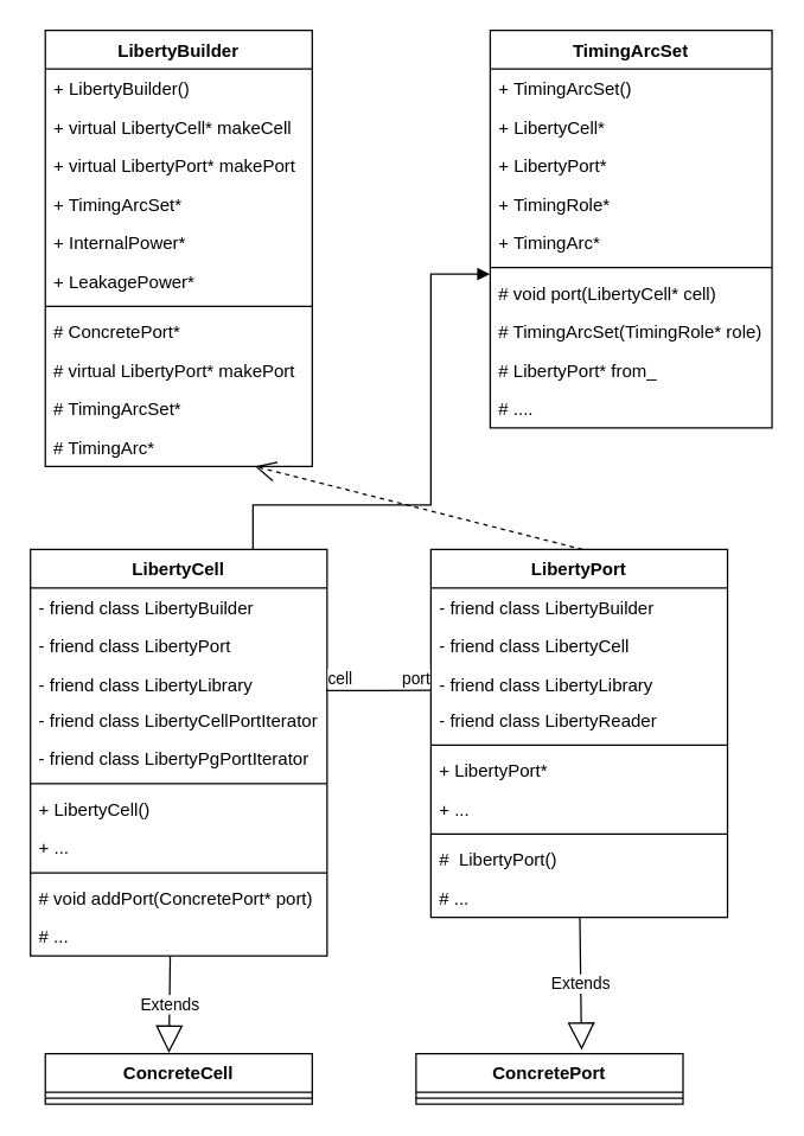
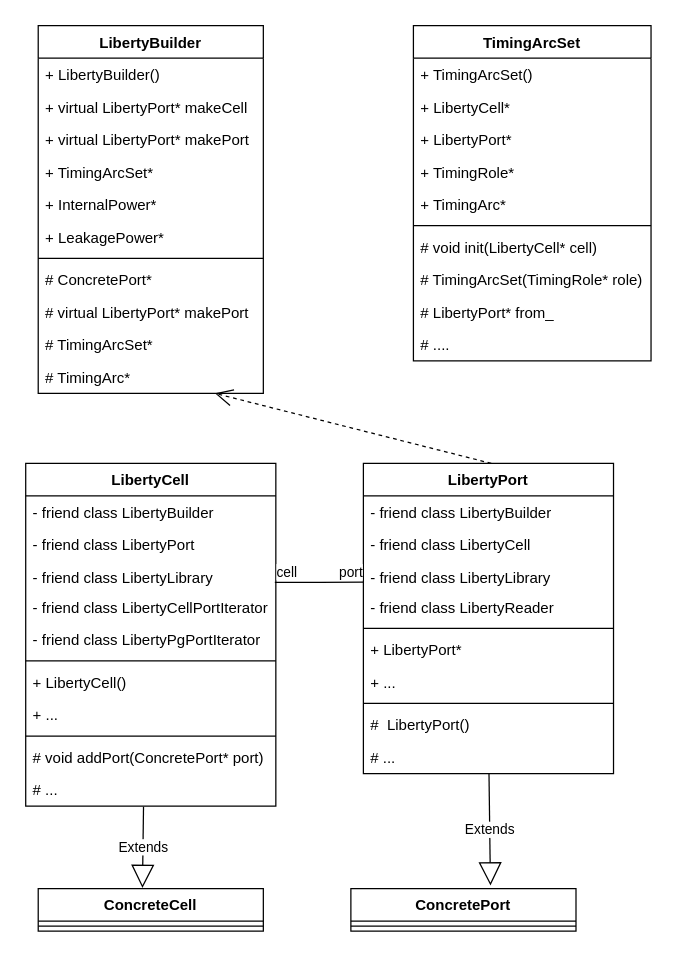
  <mxCell id="0" />
  <mxCell id="1" parent="0" />
  <mxCell id="2" value="LibertyBuilder" style="swimlane;fontStyle=1;align=center;verticalAlign=top;childLayout=stackLayout;horizontal=1;startSize=26;horizontalStack=0;resizeParent=1;resizeParentMax=0;resizeLast=0;collapsible=1;marginBottom=0;" vertex="1" parent="1"><mxGeometry x="30" y="20" width="180" height="294" as="geometry" /></mxCell>
  <mxCell id="3" value="+ LibertyBuilder()" style="text;strokeColor=none;fillColor=none;align=left;verticalAlign=top;spacingLeft=4;spacingRight=4;overflow=hidden;rotatable=0;points=[[0,0.5],[1,0.5]];portConstraint=eastwest;" vertex="1" parent="2"><mxGeometry y="26" width="180" height="26" as="geometry" /></mxCell>
- <mxCell id="4" value="+ virtual LibertyCell* makeCell&#10;" style="text;strokeColor=none;fillColor=none;align=left;verticalAlign=top;spacingLeft=4;spacingRight=4;overflow=hidden;rotatable=0;points=[[0,0.5],[1,0.5]];portConstraint=eastwest;" vertex="1" parent="2"><mxGeometry y="52" width="180" height="26" as="geometry" /></mxCell>
+ <mxCell id="4" value="+ virtual LibertyPort* makeCell&#10;" style="text;strokeColor=none;fillColor=none;align=left;verticalAlign=top;spacingLeft=4;spacingRight=4;overflow=hidden;rotatable=0;points=[[0,0.5],[1,0.5]];portConstraint=eastwest;" vertex="1" parent="2"><mxGeometry y="52" width="180" height="26" as="geometry" /></mxCell>
  <mxCell id="5" value="+ virtual LibertyPort* makePort" style="text;strokeColor=none;fillColor=none;align=left;verticalAlign=top;spacingLeft=4;spacingRight=4;overflow=hidden;rotatable=0;points=[[0,0.5],[1,0.5]];portConstraint=eastwest;" vertex="1" parent="2"><mxGeometry y="78" width="180" height="26" as="geometry" /></mxCell>
  <mxCell id="6" value="+ TimingArcSet*" style="text;strokeColor=none;fillColor=none;align=left;verticalAlign=top;spacingLeft=4;spacingRight=4;overflow=hidden;rotatable=0;points=[[0,0.5],[1,0.5]];portConstraint=eastwest;" vertex="1" parent="2"><mxGeometry y="104" width="180" height="26" as="geometry" /></mxCell>
  <mxCell id="7" value="+ InternalPower*" style="text;strokeColor=none;fillColor=none;align=left;verticalAlign=top;spacingLeft=4;spacingRight=4;overflow=hidden;rotatable=0;points=[[0,0.5],[1,0.5]];portConstraint=eastwest;" vertex="1" parent="2"><mxGeometry y="130" width="180" height="26" as="geometry" /></mxCell>
  <mxCell id="8" value="+ LeakagePower*" style="text;strokeColor=none;fillColor=none;align=left;verticalAlign=top;spacingLeft=4;spacingRight=4;overflow=hidden;rotatable=0;points=[[0,0.5],[1,0.5]];portConstraint=eastwest;" vertex="1" parent="2"><mxGeometry y="156" width="180" height="26" as="geometry" /></mxCell>
  <mxCell id="9" value="" style="line;strokeWidth=1;fillColor=none;align=left;verticalAlign=middle;spacingTop=-1;spacingLeft=3;spacingRight=3;rotatable=0;labelPosition=right;points=[];portConstraint=eastwest;" vertex="1" parent="2"><mxGeometry y="182" width="180" height="8" as="geometry" /></mxCell>
  <mxCell id="10" value="# ConcretePort*" style="text;strokeColor=none;fillColor=none;align=left;verticalAlign=top;spacingLeft=4;spacingRight=4;overflow=hidden;rotatable=0;points=[[0,0.5],[1,0.5]];portConstraint=eastwest;" vertex="1" parent="2"><mxGeometry y="190" width="180" height="26" as="geometry" /></mxCell>
  <mxCell id="11" value="# virtual LibertyPort* makePort" style="text;strokeColor=none;fillColor=none;align=left;verticalAlign=top;spacingLeft=4;spacingRight=4;overflow=hidden;rotatable=0;points=[[0,0.5],[1,0.5]];portConstraint=eastwest;" vertex="1" parent="2"><mxGeometry y="216" width="180" height="26" as="geometry" /></mxCell>
  <mxCell id="12" value="# TimingArcSet*" style="text;strokeColor=none;fillColor=none;align=left;verticalAlign=top;spacingLeft=4;spacingRight=4;overflow=hidden;rotatable=0;points=[[0,0.5],[1,0.5]];portConstraint=eastwest;" vertex="1" parent="2"><mxGeometry y="242" width="180" height="26" as="geometry" /></mxCell>
  <mxCell id="13" value="# TimingArc*" style="text;strokeColor=none;fillColor=none;align=left;verticalAlign=top;spacingLeft=4;spacingRight=4;overflow=hidden;rotatable=0;points=[[0,0.5],[1,0.5]];portConstraint=eastwest;" vertex="1" parent="2"><mxGeometry y="268" width="180" height="26" as="geometry" /></mxCell>
  <mxCell id="14" value="TimingArcSet" style="swimlane;fontStyle=1;align=center;verticalAlign=top;childLayout=stackLayout;horizontal=1;startSize=26;horizontalStack=0;resizeParent=1;resizeParentMax=0;resizeLast=0;collapsible=1;marginBottom=0;" vertex="1" parent="1"><mxGeometry x="330" y="20" width="190" height="268" as="geometry" /></mxCell>
  <mxCell id="15" value="+ TimingArcSet()" style="text;strokeColor=none;fillColor=none;align=left;verticalAlign=top;spacingLeft=4;spacingRight=4;overflow=hidden;rotatable=0;points=[[0,0.5],[1,0.5]];portConstraint=eastwest;" vertex="1" parent="14"><mxGeometry y="26" width="190" height="26" as="geometry" /></mxCell>
  <mxCell id="16" value="+ LibertyCell*&#10;" style="text;strokeColor=none;fillColor=none;align=left;verticalAlign=top;spacingLeft=4;spacingRight=4;overflow=hidden;rotatable=0;points=[[0,0.5],[1,0.5]];portConstraint=eastwest;" vertex="1" parent="14"><mxGeometry y="52" width="190" height="26" as="geometry" /></mxCell>
  <mxCell id="17" value="+ LibertyPort*" style="text;strokeColor=none;fillColor=none;align=left;verticalAlign=top;spacingLeft=4;spacingRight=4;overflow=hidden;rotatable=0;points=[[0,0.5],[1,0.5]];portConstraint=eastwest;" vertex="1" parent="14"><mxGeometry y="78" width="190" height="26" as="geometry" /></mxCell>
  <mxCell id="18" value="+ TimingRole*" style="text;strokeColor=none;fillColor=none;align=left;verticalAlign=top;spacingLeft=4;spacingRight=4;overflow=hidden;rotatable=0;points=[[0,0.5],[1,0.5]];portConstraint=eastwest;" vertex="1" parent="14"><mxGeometry y="104" width="190" height="26" as="geometry" /></mxCell>
  <mxCell id="19" value="+ TimingArc*" style="text;strokeColor=none;fillColor=none;align=left;verticalAlign=top;spacingLeft=4;spacingRight=4;overflow=hidden;rotatable=0;points=[[0,0.5],[1,0.5]];portConstraint=eastwest;" vertex="1" parent="14"><mxGeometry y="130" width="190" height="26" as="geometry" /></mxCell>
  <mxCell id="20" value="" style="line;strokeWidth=1;fillColor=none;align=left;verticalAlign=middle;spacingTop=-1;spacingLeft=3;spacingRight=3;rotatable=0;labelPosition=right;points=[];portConstraint=eastwest;" vertex="1" parent="14"><mxGeometry y="156" width="190" height="8" as="geometry" /></mxCell>
- <mxCell id="21" value="# void port(LibertyCell* cell)" style="text;strokeColor=none;fillColor=none;align=left;verticalAlign=top;spacingLeft=4;spacingRight=4;overflow=hidden;rotatable=0;points=[[0,0.5],[1,0.5]];portConstraint=eastwest;" vertex="1" parent="14"><mxGeometry y="164" width="190" height="26" as="geometry" /></mxCell>
+ <mxCell id="21" value="# void init(LibertyCell* cell)" style="text;strokeColor=none;fillColor=none;align=left;verticalAlign=top;spacingLeft=4;spacingRight=4;overflow=hidden;rotatable=0;points=[[0,0.5],[1,0.5]];portConstraint=eastwest;" vertex="1" parent="14"><mxGeometry y="164" width="190" height="26" as="geometry" /></mxCell>
  <mxCell id="22" value="# TimingArcSet(TimingRole* role)" style="text;strokeColor=none;fillColor=none;align=left;verticalAlign=top;spacingLeft=4;spacingRight=4;overflow=hidden;rotatable=0;points=[[0,0.5],[1,0.5]];portConstraint=eastwest;" vertex="1" parent="14"><mxGeometry y="190" width="190" height="26" as="geometry" /></mxCell>
  <mxCell id="23" value="# LibertyPort* from_ " style="text;strokeColor=none;fillColor=none;align=left;verticalAlign=top;spacingLeft=4;spacingRight=4;overflow=hidden;rotatable=0;points=[[0,0.5],[1,0.5]];portConstraint=eastwest;" vertex="1" parent="14"><mxGeometry y="216" width="190" height="26" as="geometry" /></mxCell>
  <mxCell id="24" value="# ...." style="text;strokeColor=none;fillColor=none;align=left;verticalAlign=top;spacingLeft=4;spacingRight=4;overflow=hidden;rotatable=0;points=[[0,0.5],[1,0.5]];portConstraint=eastwest;" vertex="1" parent="14"><mxGeometry y="242" width="190" height="26" as="geometry" /></mxCell>
  <mxCell id="25" value="ConcreteCell" style="swimlane;fontStyle=1;align=center;verticalAlign=top;childLayout=stackLayout;horizontal=1;startSize=26;horizontalStack=0;resizeParent=1;resizeParentMax=0;resizeLast=0;collapsible=1;marginBottom=0;" vertex="1" parent="1"><mxGeometry x="30" y="710" width="180" height="34" as="geometry" /></mxCell>
  <mxCell id="26" value="" style="line;strokeWidth=1;fillColor=none;align=left;verticalAlign=middle;spacingTop=-1;spacingLeft=3;spacingRight=3;rotatable=0;labelPosition=right;points=[];portConstraint=eastwest;" vertex="1" parent="25"><mxGeometry y="26" width="180" height="8" as="geometry" /></mxCell>
  <mxCell id="27" value="LibertyCell" style="swimlane;fontStyle=1;align=center;verticalAlign=top;childLayout=stackLayout;horizontal=1;startSize=26;horizontalStack=0;resizeParent=1;resizeParentMax=0;resizeLast=0;collapsible=1;marginBottom=0;" vertex="1" parent="1"><mxGeometry x="20" y="370" width="200" height="274" as="geometry" /></mxCell>
  <mxCell id="28" value="- friend class LibertyBuilder" style="text;strokeColor=none;fillColor=none;align=left;verticalAlign=top;spacingLeft=4;spacingRight=4;overflow=hidden;rotatable=0;points=[[0,0.5],[1,0.5]];portConstraint=eastwest;" vertex="1" parent="27"><mxGeometry y="26" width="200" height="26" as="geometry" /></mxCell>
  <mxCell id="29" value="- friend class LibertyPort" style="text;strokeColor=none;fillColor=none;align=left;verticalAlign=top;spacingLeft=4;spacingRight=4;overflow=hidden;rotatable=0;points=[[0,0.5],[1,0.5]];portConstraint=eastwest;" vertex="1" parent="27"><mxGeometry y="52" width="200" height="26" as="geometry" /></mxCell>
  <mxCell id="30" value="- friend class LibertyLibrary" style="text;strokeColor=none;fillColor=none;align=left;verticalAlign=top;spacingLeft=4;spacingRight=4;overflow=hidden;rotatable=0;points=[[0,0.5],[1,0.5]];portConstraint=eastwest;" vertex="1" parent="27"><mxGeometry y="78" width="200" height="24" as="geometry" /></mxCell>
  <mxCell id="31" value="- friend class LibertyCellPortIterator" style="text;strokeColor=none;fillColor=none;align=left;verticalAlign=top;spacingLeft=4;spacingRight=4;overflow=hidden;rotatable=0;points=[[0,0.5],[1,0.5]];portConstraint=eastwest;" vertex="1" parent="27"><mxGeometry y="102" width="200" height="26" as="geometry" /></mxCell>
  <mxCell id="32" value="- friend class LibertyPgPortIterator" style="text;strokeColor=none;fillColor=none;align=left;verticalAlign=top;spacingLeft=4;spacingRight=4;overflow=hidden;rotatable=0;points=[[0,0.5],[1,0.5]];portConstraint=eastwest;" vertex="1" parent="27"><mxGeometry y="128" width="200" height="26" as="geometry" /></mxCell>
  <mxCell id="33" value="" style="line;strokeWidth=1;fillColor=none;align=left;verticalAlign=middle;spacingTop=-1;spacingLeft=3;spacingRight=3;rotatable=0;labelPosition=right;points=[];portConstraint=eastwest;" vertex="1" parent="27"><mxGeometry y="154" width="200" height="8" as="geometry" /></mxCell>
  <mxCell id="34" value="+ LibertyCell()" style="text;strokeColor=none;fillColor=none;align=left;verticalAlign=top;spacingLeft=4;spacingRight=4;overflow=hidden;rotatable=0;points=[[0,0.5],[1,0.5]];portConstraint=eastwest;" vertex="1" parent="27"><mxGeometry y="162" width="200" height="26" as="geometry" /></mxCell>
  <mxCell id="35" value="+ ..." style="text;strokeColor=none;fillColor=none;align=left;verticalAlign=top;spacingLeft=4;spacingRight=4;overflow=hidden;rotatable=0;points=[[0,0.5],[1,0.5]];portConstraint=eastwest;" vertex="1" parent="27"><mxGeometry y="188" width="200" height="26" as="geometry" /></mxCell>
  <mxCell id="36" value="" style="line;strokeWidth=1;fillColor=none;align=left;verticalAlign=middle;spacingTop=-1;spacingLeft=3;spacingRight=3;rotatable=0;labelPosition=right;points=[];portConstraint=eastwest;" vertex="1" parent="27"><mxGeometry y="214" width="200" height="8" as="geometry" /></mxCell>
  <mxCell id="37" value="# void addPort(ConcretePort* port)" style="text;strokeColor=none;fillColor=none;align=left;verticalAlign=top;spacingLeft=4;spacingRight=4;overflow=hidden;rotatable=0;points=[[0,0.5],[1,0.5]];portConstraint=eastwest;" vertex="1" parent="27"><mxGeometry y="222" width="200" height="26" as="geometry" /></mxCell>
  <mxCell id="38" value="# ..." style="text;strokeColor=none;fillColor=none;align=left;verticalAlign=top;spacingLeft=4;spacingRight=4;overflow=hidden;rotatable=0;points=[[0,0.5],[1,0.5]];portConstraint=eastwest;" vertex="1" parent="27"><mxGeometry y="248" width="200" height="26" as="geometry" /></mxCell>
  <mxCell id="39" value="Extends" style="endArrow=block;endSize=16;endFill=0;html=1;rounded=0;exitX=0.471;exitY=1.021;exitDx=0;exitDy=0;exitPerimeter=0;entryX=0.463;entryY=-0.016;entryDx=0;entryDy=0;entryPerimeter=0;" edge="1" parent="1" source="38" target="25"><mxGeometry width="160" relative="1" as="geometry"><mxPoint x="250" y="430" as="sourcePoint" /><mxPoint x="410" y="430" as="targetPoint" /></mxGeometry></mxCell>
- <mxCell id="40" value="" style="endArrow=block;endFill=1;html=1;edgeStyle=orthogonalEdgeStyle;align=left;verticalAlign=top;rounded=0;exitX=0.75;exitY=0;exitDx=0;exitDy=0;entryX=-0.001;entryY=1.321;entryDx=0;entryDy=0;entryPerimeter=0;" edge="1" parent="1" source="27" target="19"><mxGeometry x="-1" relative="1" as="geometry"><mxPoint x="250" y="430" as="sourcePoint" /><mxPoint x="410" y="430" as="targetPoint" /><Array as="points"><mxPoint x="170" y="340" /><mxPoint x="290" y="340" /><mxPoint x="290" y="184" /></Array></mxGeometry></mxCell>
  <mxCell id="41" value="ConcretePort" style="swimlane;fontStyle=1;align=center;verticalAlign=top;childLayout=stackLayout;horizontal=1;startSize=26;horizontalStack=0;resizeParent=1;resizeParentMax=0;resizeLast=0;collapsible=1;marginBottom=0;" vertex="1" parent="1"><mxGeometry x="280" y="710" width="180" height="34" as="geometry" /></mxCell>
  <mxCell id="42" value="" style="line;strokeWidth=1;fillColor=none;align=left;verticalAlign=middle;spacingTop=-1;spacingLeft=3;spacingRight=3;rotatable=0;labelPosition=right;points=[];portConstraint=eastwest;" vertex="1" parent="41"><mxGeometry y="26" width="180" height="8" as="geometry" /></mxCell>
  <mxCell id="43" value="LibertyPort" style="swimlane;fontStyle=1;align=center;verticalAlign=top;childLayout=stackLayout;horizontal=1;startSize=26;horizontalStack=0;resizeParent=1;resizeParentMax=0;resizeLast=0;collapsible=1;marginBottom=0;" vertex="1" parent="1"><mxGeometry x="290" y="370" width="200" height="248" as="geometry" /></mxCell>
  <mxCell id="44" value="- friend class LibertyBuilder" style="text;strokeColor=none;fillColor=none;align=left;verticalAlign=top;spacingLeft=4;spacingRight=4;overflow=hidden;rotatable=0;points=[[0,0.5],[1,0.5]];portConstraint=eastwest;" vertex="1" parent="43"><mxGeometry y="26" width="200" height="26" as="geometry" /></mxCell>
  <mxCell id="45" value="- friend class LibertyCell" style="text;strokeColor=none;fillColor=none;align=left;verticalAlign=top;spacingLeft=4;spacingRight=4;overflow=hidden;rotatable=0;points=[[0,0.5],[1,0.5]];portConstraint=eastwest;" vertex="1" parent="43"><mxGeometry y="52" width="200" height="26" as="geometry" /></mxCell>
  <mxCell id="46" value="- friend class LibertyLibrary" style="text;strokeColor=none;fillColor=none;align=left;verticalAlign=top;spacingLeft=4;spacingRight=4;overflow=hidden;rotatable=0;points=[[0,0.5],[1,0.5]];portConstraint=eastwest;" vertex="1" parent="43"><mxGeometry y="78" width="200" height="24" as="geometry" /></mxCell>
  <mxCell id="47" value="- friend class LibertyReader" style="text;strokeColor=none;fillColor=none;align=left;verticalAlign=top;spacingLeft=4;spacingRight=4;overflow=hidden;rotatable=0;points=[[0,0.5],[1,0.5]];portConstraint=eastwest;" vertex="1" parent="43"><mxGeometry y="102" width="200" height="26" as="geometry" /></mxCell>
  <mxCell id="48" value="" style="line;strokeWidth=1;fillColor=none;align=left;verticalAlign=middle;spacingTop=-1;spacingLeft=3;spacingRight=3;rotatable=0;labelPosition=right;points=[];portConstraint=eastwest;" vertex="1" parent="43"><mxGeometry y="128" width="200" height="8" as="geometry" /></mxCell>
  <mxCell id="49" value="+ LibertyPort*" style="text;strokeColor=none;fillColor=none;align=left;verticalAlign=top;spacingLeft=4;spacingRight=4;overflow=hidden;rotatable=0;points=[[0,0.5],[1,0.5]];portConstraint=eastwest;" vertex="1" parent="43"><mxGeometry y="136" width="200" height="26" as="geometry" /></mxCell>
  <mxCell id="50" value="+ ..." style="text;strokeColor=none;fillColor=none;align=left;verticalAlign=top;spacingLeft=4;spacingRight=4;overflow=hidden;rotatable=0;points=[[0,0.5],[1,0.5]];portConstraint=eastwest;" vertex="1" parent="43"><mxGeometry y="162" width="200" height="26" as="geometry" /></mxCell>
  <mxCell id="51" value="" style="line;strokeWidth=1;fillColor=none;align=left;verticalAlign=middle;spacingTop=-1;spacingLeft=3;spacingRight=3;rotatable=0;labelPosition=right;points=[];portConstraint=eastwest;" vertex="1" parent="43"><mxGeometry y="188" width="200" height="8" as="geometry" /></mxCell>
  <mxCell id="52" value="#  LibertyPort()" style="text;strokeColor=none;fillColor=none;align=left;verticalAlign=top;spacingLeft=4;spacingRight=4;overflow=hidden;rotatable=0;points=[[0,0.5],[1,0.5]];portConstraint=eastwest;" vertex="1" parent="43"><mxGeometry y="196" width="200" height="26" as="geometry" /></mxCell>
  <mxCell id="53" value="# ..." style="text;strokeColor=none;fillColor=none;align=left;verticalAlign=top;spacingLeft=4;spacingRight=4;overflow=hidden;rotatable=0;points=[[0,0.5],[1,0.5]];portConstraint=eastwest;" vertex="1" parent="43"><mxGeometry y="222" width="200" height="26" as="geometry" /></mxCell>
  <mxCell id="54" value="Extends" style="endArrow=block;endSize=16;endFill=0;html=1;rounded=0;exitX=0.471;exitY=1.021;exitDx=0;exitDy=0;exitPerimeter=0;entryX=0.62;entryY=-0.075;entryDx=0;entryDy=0;entryPerimeter=0;" edge="1" parent="43" target="41"><mxGeometry width="160" relative="1" as="geometry"><mxPoint x="100.43" y="247.996" as="sourcePoint" /><mxPoint x="99.57" y="312.906" as="targetPoint" /></mxGeometry></mxCell>
  <mxCell id="55" value="" style="endArrow=open;endSize=12;dashed=1;html=1;rounded=0;exitX=0.5;exitY=0;exitDx=0;exitDy=0;" edge="1" parent="1" target="13"><mxGeometry width="160" relative="1" as="geometry"><mxPoint x="392.25" y="370" as="sourcePoint" /><mxPoint x="387.75" y="313.22" as="targetPoint" /></mxGeometry></mxCell>
  <mxCell id="56" value="" style="endArrow=none;html=1;edgeStyle=orthogonalEdgeStyle;rounded=0;exitX=0.996;exitY=0.718;exitDx=0;exitDy=0;exitPerimeter=0;" edge="1" parent="1" source="30"><mxGeometry relative="1" as="geometry"><mxPoint x="250" y="470" as="sourcePoint" /><mxPoint x="290" y="465" as="targetPoint" /></mxGeometry></mxCell>
  <mxCell id="57" value="cell" style="edgeLabel;resizable=0;html=1;align=left;verticalAlign=bottom;" connectable="0" vertex="1" parent="56"><mxGeometry x="-1" relative="1" as="geometry" /></mxCell>
  <mxCell id="58" value="port" style="edgeLabel;resizable=0;html=1;align=right;verticalAlign=bottom;" connectable="0" vertex="1" parent="56"><mxGeometry x="1" relative="1" as="geometry" /></mxCell>
